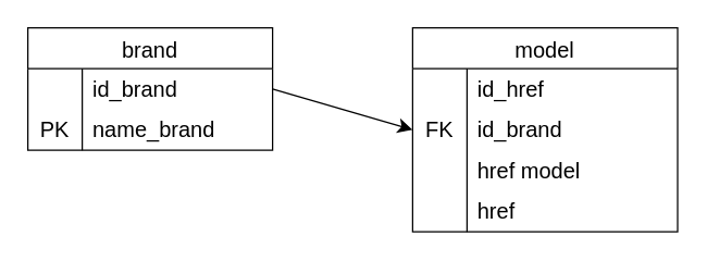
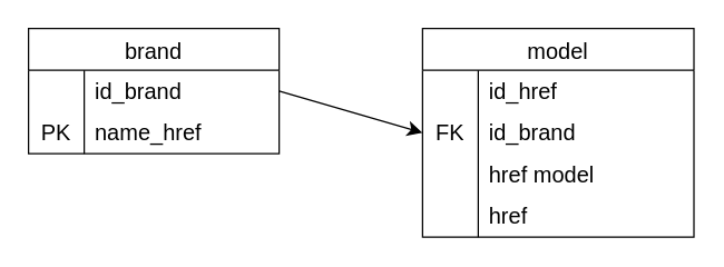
  <mxCell id="0" />
  <mxCell id="1" parent="0" />
  <mxCell id="2" value="brand" style="shape=table;startSize=30;container=1;collapsible=0;childLayout=tableLayout;fixedRows=1;rowLines=0;fontStyle=0;strokeColor=default;fontSize=16;" vertex="1" parent="1"><mxGeometry x="20" y="20" width="180" height="90" as="geometry" /></mxCell>
  <mxCell id="3" value="" style="shape=tableRow;horizontal=0;startSize=0;swimlaneHead=0;swimlaneBody=0;top=0;left=0;bottom=0;right=0;collapsible=0;dropTarget=0;fillColor=none;points=[[0,0.5],[1,0.5]];portConstraint=eastwest;strokeColor=inherit;fontSize=16;" vertex="1" parent="2"><mxGeometry y="30" width="180" height="30" as="geometry" /></mxCell>
  <mxCell id="4" value="" style="shape=partialRectangle;html=1;whiteSpace=wrap;connectable=0;fillColor=none;top=0;left=0;bottom=0;right=0;overflow=hidden;pointerEvents=1;strokeColor=inherit;fontSize=16;" vertex="1" parent="3"><mxGeometry width="40" height="30" as="geometry"><mxRectangle width="40" height="30" as="alternateBounds" /></mxGeometry></mxCell>
  <mxCell id="5" value="id_brand" style="shape=partialRectangle;html=1;whiteSpace=wrap;connectable=0;fillColor=none;top=0;left=0;bottom=0;right=0;align=left;spacingLeft=6;overflow=hidden;strokeColor=inherit;fontSize=16;" vertex="1" parent="3"><mxGeometry x="40" width="140" height="30" as="geometry"><mxRectangle width="140" height="30" as="alternateBounds" /></mxGeometry></mxCell>
  <mxCell id="6" value="" style="shape=tableRow;horizontal=0;startSize=0;swimlaneHead=0;swimlaneBody=0;top=0;left=0;bottom=0;right=0;collapsible=0;dropTarget=0;fillColor=none;points=[[0,0.5],[1,0.5]];portConstraint=eastwest;strokeColor=inherit;fontSize=16;" vertex="1" parent="2"><mxGeometry y="60" width="180" height="30" as="geometry" /></mxCell>
  <mxCell id="7" value="PK" style="shape=partialRectangle;html=1;whiteSpace=wrap;connectable=0;fillColor=none;top=0;left=0;bottom=0;right=0;overflow=hidden;strokeColor=inherit;fontSize=16;" vertex="1" parent="6"><mxGeometry width="40" height="30" as="geometry"><mxRectangle width="40" height="30" as="alternateBounds" /></mxGeometry></mxCell>
- <mxCell id="8" value="name_brand" style="shape=partialRectangle;html=1;whiteSpace=wrap;connectable=0;fillColor=none;top=0;left=0;bottom=0;right=0;align=left;spacingLeft=6;overflow=hidden;strokeColor=inherit;fontSize=16;" vertex="1" parent="6"><mxGeometry x="40" width="140" height="30" as="geometry"><mxRectangle width="140" height="30" as="alternateBounds" /></mxGeometry></mxCell>
+ <mxCell id="8" value="name_href" style="shape=partialRectangle;html=1;whiteSpace=wrap;connectable=0;fillColor=none;top=0;left=0;bottom=0;right=0;align=left;spacingLeft=6;overflow=hidden;strokeColor=inherit;fontSize=16;" vertex="1" parent="6"><mxGeometry x="40" width="140" height="30" as="geometry"><mxRectangle width="140" height="30" as="alternateBounds" /></mxGeometry></mxCell>
  <mxCell id="9" value="model" style="shape=table;startSize=30;container=1;collapsible=0;childLayout=tableLayout;fixedRows=1;rowLines=0;fontStyle=0;strokeColor=default;fontSize=16;" vertex="1" parent="1"><mxGeometry x="303" y="20" width="194.905" height="150" as="geometry" /></mxCell>
  <mxCell id="10" value="" style="shape=tableRow;horizontal=0;startSize=0;swimlaneHead=0;swimlaneBody=0;top=0;left=0;bottom=0;right=0;collapsible=0;dropTarget=0;fillColor=none;points=[[0,0.5],[1,0.5]];portConstraint=eastwest;strokeColor=inherit;fontSize=16;" vertex="1" parent="9"><mxGeometry y="30" width="194.905" height="30" as="geometry" /></mxCell>
  <mxCell id="11" value="" style="shape=partialRectangle;html=1;whiteSpace=wrap;connectable=0;fillColor=none;top=0;left=0;bottom=0;right=0;overflow=hidden;pointerEvents=1;strokeColor=inherit;fontSize=16;" vertex="1" parent="10"><mxGeometry width="40" height="30" as="geometry"><mxRectangle width="40" height="30" as="alternateBounds" /></mxGeometry></mxCell>
  <mxCell id="12" value="id_href" style="shape=partialRectangle;html=1;whiteSpace=wrap;connectable=0;fillColor=none;top=0;left=0;bottom=0;right=0;align=left;spacingLeft=6;overflow=hidden;strokeColor=inherit;fontSize=16;" vertex="1" parent="10"><mxGeometry x="40" width="155" height="30" as="geometry"><mxRectangle width="155" height="30" as="alternateBounds" /></mxGeometry></mxCell>
  <mxCell id="13" value="" style="shape=tableRow;horizontal=0;startSize=0;swimlaneHead=0;swimlaneBody=0;top=0;left=0;bottom=0;right=0;collapsible=0;dropTarget=0;fillColor=none;points=[[0,0.5],[1,0.5]];portConstraint=eastwest;strokeColor=inherit;fontSize=16;" vertex="1" parent="9"><mxGeometry y="60" width="194.905" height="30" as="geometry" /></mxCell>
  <mxCell id="14" value="FK" style="shape=partialRectangle;html=1;whiteSpace=wrap;connectable=0;fillColor=none;top=0;left=0;bottom=0;right=0;overflow=hidden;pointerEvents=1;strokeColor=inherit;fontSize=16;" vertex="1" parent="13"><mxGeometry width="40" height="30" as="geometry"><mxRectangle width="40" height="30" as="alternateBounds" /></mxGeometry></mxCell>
  <mxCell id="15" value="id_brand" style="shape=partialRectangle;html=1;whiteSpace=wrap;connectable=0;fillColor=none;top=0;left=0;bottom=0;right=0;align=left;spacingLeft=6;overflow=hidden;strokeColor=inherit;fontSize=16;" vertex="1" parent="13"><mxGeometry x="40" width="155" height="30" as="geometry"><mxRectangle width="155" height="30" as="alternateBounds" /></mxGeometry></mxCell>
  <mxCell id="16" value="" style="shape=tableRow;horizontal=0;startSize=0;swimlaneHead=0;swimlaneBody=0;top=0;left=0;bottom=0;right=0;collapsible=0;dropTarget=0;fillColor=none;points=[[0,0.5],[1,0.5]];portConstraint=eastwest;strokeColor=inherit;fontSize=16;" vertex="1" parent="9"><mxGeometry y="90" width="194.905" height="30" as="geometry" /></mxCell>
  <mxCell id="17" value="" style="shape=partialRectangle;html=1;whiteSpace=wrap;connectable=0;fillColor=none;top=0;left=0;bottom=0;right=0;overflow=hidden;strokeColor=inherit;fontSize=16;" vertex="1" parent="16"><mxGeometry width="40" height="30" as="geometry"><mxRectangle width="40" height="30" as="alternateBounds" /></mxGeometry></mxCell>
  <mxCell id="18" value="href model" style="shape=partialRectangle;html=1;whiteSpace=wrap;connectable=0;fillColor=none;top=0;left=0;bottom=0;right=0;align=left;spacingLeft=6;overflow=hidden;strokeColor=inherit;fontSize=16;" vertex="1" parent="16"><mxGeometry x="40" width="155" height="30" as="geometry"><mxRectangle width="155" height="30" as="alternateBounds" /></mxGeometry></mxCell>
  <mxCell id="19" value="" style="shape=tableRow;horizontal=0;startSize=0;swimlaneHead=0;swimlaneBody=0;top=0;left=0;bottom=0;right=0;collapsible=0;dropTarget=0;fillColor=none;points=[[0,0.5],[1,0.5]];portConstraint=eastwest;strokeColor=inherit;fontSize=16;" vertex="1" parent="9"><mxGeometry y="120" width="194.905" height="30" as="geometry" /></mxCell>
  <mxCell id="20" value="" style="shape=partialRectangle;html=1;whiteSpace=wrap;connectable=0;fillColor=none;top=0;left=0;bottom=0;right=0;overflow=hidden;strokeColor=inherit;fontSize=16;" vertex="1" parent="19"><mxGeometry width="40" height="30" as="geometry"><mxRectangle width="40" height="30" as="alternateBounds" /></mxGeometry></mxCell>
  <mxCell id="21" value="href" style="shape=partialRectangle;html=1;whiteSpace=wrap;connectable=0;fillColor=none;top=0;left=0;bottom=0;right=0;align=left;spacingLeft=6;overflow=hidden;strokeColor=inherit;fontSize=16;" vertex="1" parent="19"><mxGeometry x="40" width="155" height="30" as="geometry"><mxRectangle width="155" height="30" as="alternateBounds" /></mxGeometry></mxCell>
  <mxCell id="22" style="edgeStyle=none;curved=1;rounded=0;orthogonalLoop=1;jettySize=auto;html=1;exitX=1;exitY=0.5;exitDx=0;exitDy=0;entryX=0;entryY=0.5;entryDx=0;entryDy=0;fontSize=12;startSize=8;endSize=8;" edge="1" parent="1" source="3" target="13"><mxGeometry relative="1" as="geometry" /></mxCell>
